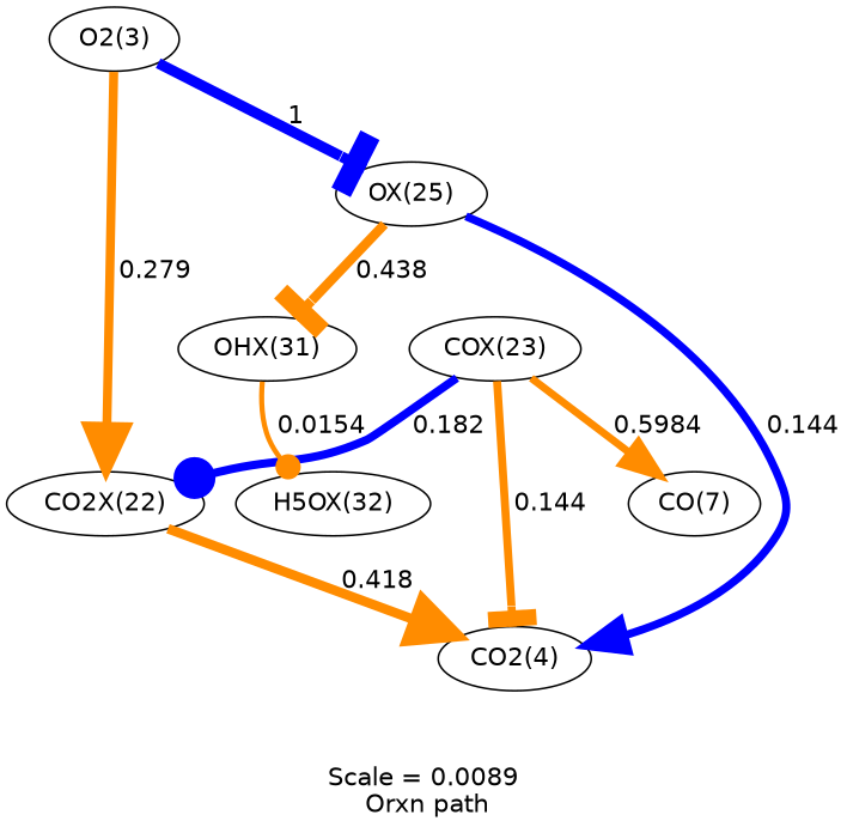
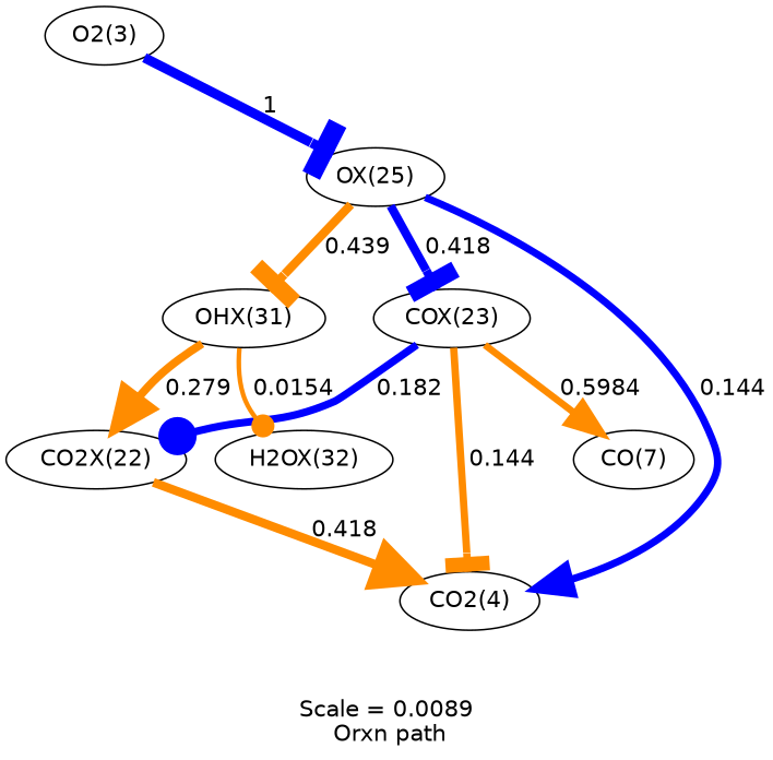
  digraph {
    fontname=Helvetica
    label="Scale = 0.0089\l Orxn path"
    node [fontname=Helvetica]
    edge [arrowhead=normal arrowsize=2.27 color=darkorange fontname=Helvetica penwidth=4.53]
    n1 [label="CO2X(22)"]
    n2 [label="CO2(4)"]
    n3 [label="COX(23)"]
    n4 [label="CO(7)"]
    n5 [label="OX(25)"]
    n6 [label="OHX(31)"]
-   n7 [label="H5OX(32)"]
+   n7 [label="H2OX(32)"]
    n8 [label="O2(3)"]
    n1 -> n2 [arrowsize=2.71 label=" 0.418" penwidth=5.42]
    n3 -> n1 [arrowhead=dot arrowsize=2.36 color=blue label=" 0.182" penwidth=4.71]
    n3 -> n2 [arrowhead=tee label=" 0.144"]
    n3 -> n4 [arrowsize=2.12 label=" 0.5984" penwidth=4.25]
    n5 -> n2 [color=blue label=" 0.144"]
-   n5 -> n6 [arrowhead=tee arrowsize=2.69 label=" 0.438" penwidth=5.38]
-   n8 -> n1 [arrowsize=2.52 label=" 0.279" penwidth=5.04]
+   n5 -> n3 [arrowhead=tee arrowsize=2.67 color=blue label=" 0.418" penwidth=5.34]
+   n5 -> n6 [arrowhead=tee arrowsize=2.69 label=" 0.439" penwidth=5.38]
+   n6 -> n1 [arrowsize=2.52 label=" 0.279" penwidth=5.04]
    n6 -> n7 [arrowhead=dot arrowsize=1.42 label=" 0.0154" penwidth=2.85]
    n8 -> n5 [arrowhead=tee arrowsize=3 color=blue label=" 1" penwidth=6]
  }
